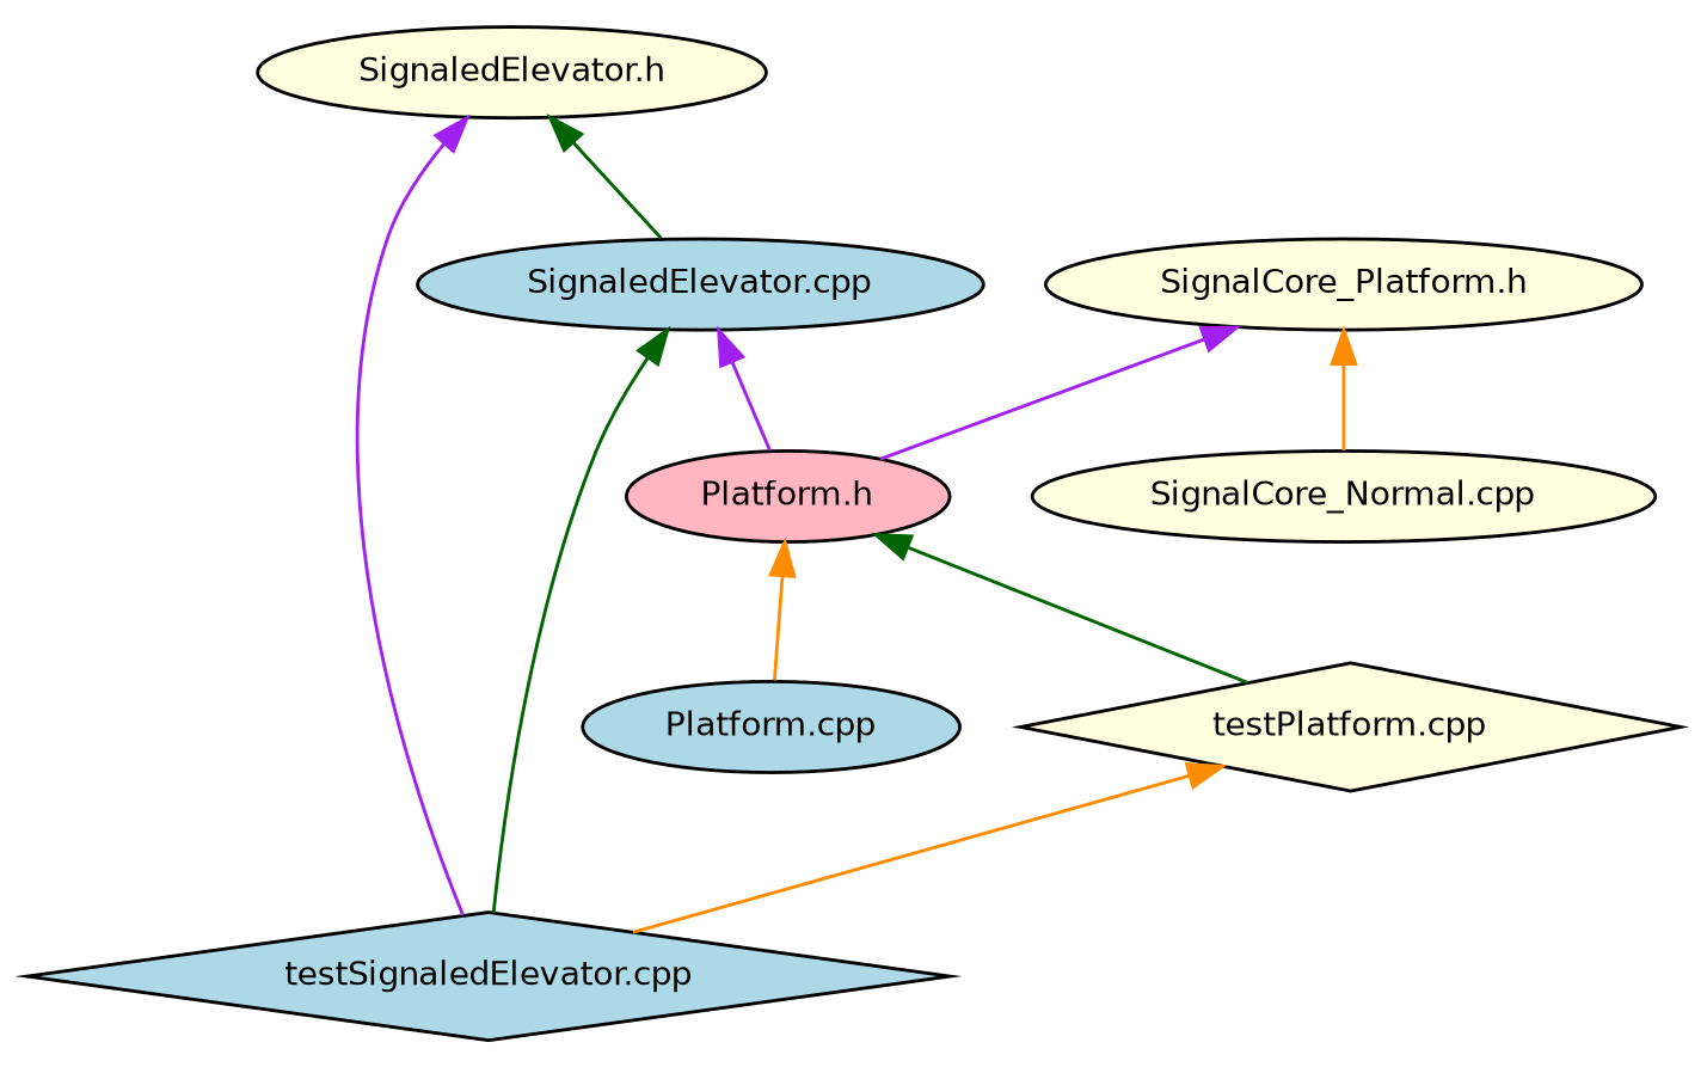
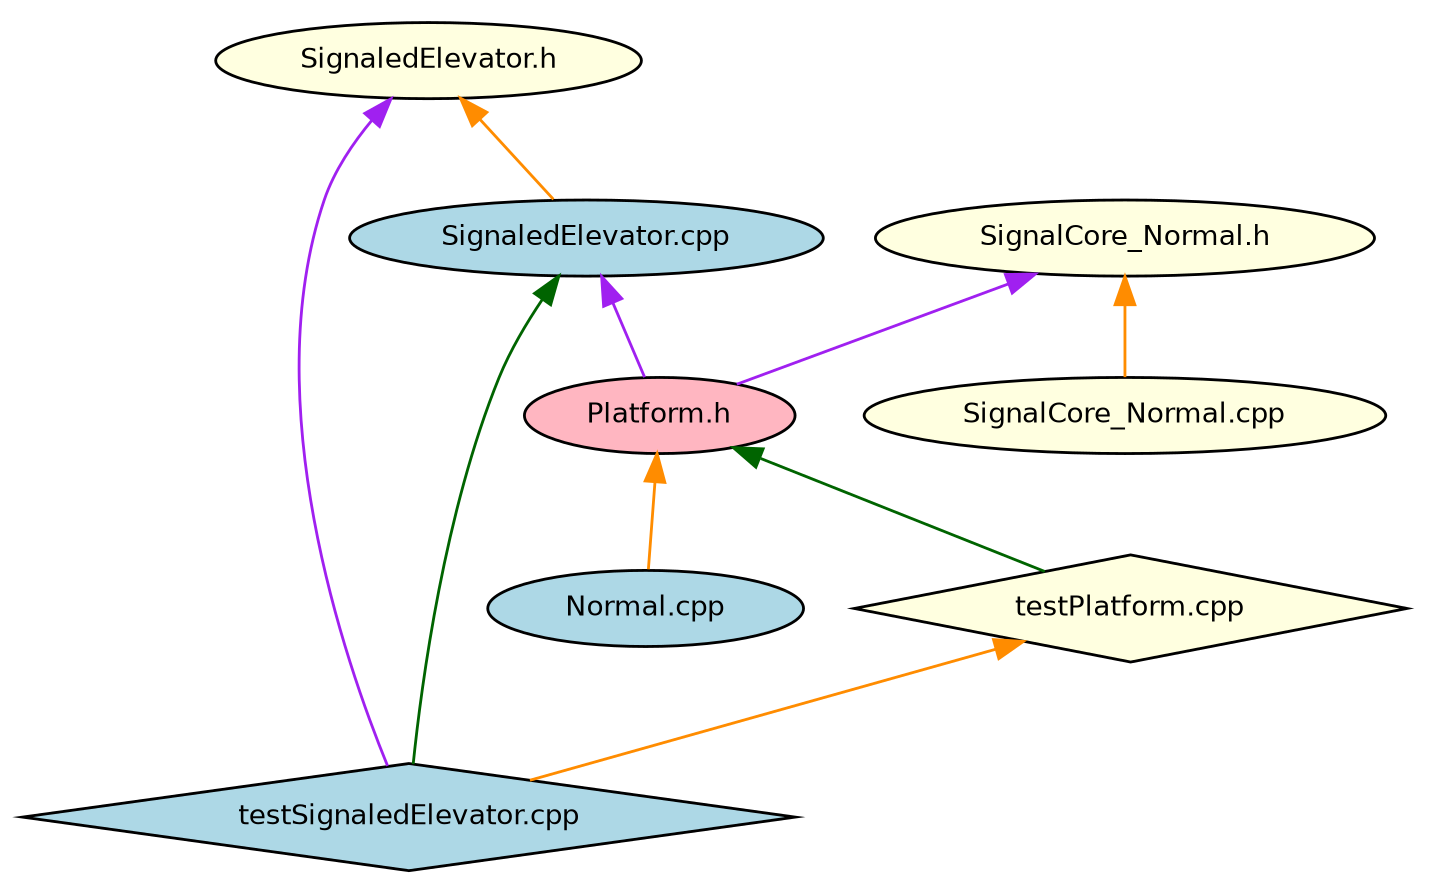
  digraph {
    node [color=black fillcolor=lightyellow fontname=Helvetica fontsize=10 shape=ellipse style=filled]
    edge [color=darkorange dir=back fontname=Helvetica fontsize=10 labelfontname=Helvetica labelfontsize=10 style=solid]
    n1 [height=0.2 label="SignaledElevator.h" width=0.4]
    n2 [fillcolor=lightblue height=0.2 label="SignaledElevator.cpp" width=0.4]
    n3 [fillcolor=lightblue height=0.2 label="testSignaledElevator.cpp" shape=diamond width=0.4]
-   n4 [height=0.2 label="SignalCore_Platform.h" width=0.4]
+   n4 [height=0.2 label="SignalCore_Normal.h" width=0.4]
    n5 [fillcolor=lightpink height=0.2 label="Platform.h" width=0.4]
    n6 [height=0.2 label="SignalCore_Normal.cpp" width=0.4]
-   n7 [fillcolor=lightblue height=0.2 label="Platform.cpp" width=0.4]
+   n7 [fillcolor=lightblue height=0.2 label="Normal.cpp" width=0.4]
    n8 [height=0.2 label="testPlatform.cpp" shape=diamond width=0.4]
-   n1 -> n2 [color=darkgreen]
+   n1 -> n2
    n1 -> n3 [color=purple]
    n2 -> n3 [color=darkgreen]
    n2 -> n5 [color=purple]
    n4 -> n5 [color=purple]
    n4 -> n6
    n5 -> n7
    n5 -> n8 [color=darkgreen]
    n8 -> n3
  }
